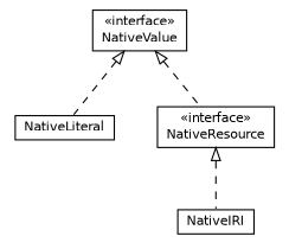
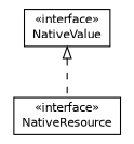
  digraph {
    nodesep=0.25
    ranksep=0.5
    node [fontcolor=black fontname=Helvetica fontsize=10.0 shape=plaintext]
    edge [arrowtail=empty dir=back fontname=Helvetica fontsize=10 headport=p labelfontname=Helvetica labelfontsize=10 style=dashed tailport=p]
-   n1 [label=<<table title="org.universAAL.context.rdf4j.sail.model.NativeLiteral" border="0" cellborder="1" cellspacing="0" cellpadding="2" port="p" href="./NativeLiteral.html"> 		<tr><td><table border="0" cellspacing="0" cellpadding="1"> <tr><td align="center" balign="center"> NativeLiteral </td></tr> 		</table></td></tr> 		</table>>]
    n2 [label=<<table title="org.universAAL.context.rdf4j.sail.model.NativeValue" border="0" cellborder="1" cellspacing="0" cellpadding="2" port="p" href="./NativeValue.html"> 		<tr><td><table border="0" cellspacing="0" cellpadding="1"> <tr><td align="center" balign="center"> &#171;interface&#187; </td></tr> <tr><td align="center" balign="center"> NativeValue </td></tr> 		</table></td></tr> 		</table>>]
    n3 [label=<<table title="org.universAAL.context.rdf4j.sail.model.NativeResource" border="0" cellborder="1" cellspacing="0" cellpadding="2" port="p" href="./NativeResource.html"> 		<tr><td><table border="0" cellspacing="0" cellpadding="1"> <tr><td align="center" balign="center"> &#171;interface&#187; </td></tr> <tr><td align="center" balign="center"> NativeResource </td></tr> 		</table></td></tr> 		</table>>]
-   n4 [label=<<table title="org.universAAL.context.rdf4j.sail.model.NativeIRI" border="0" cellborder="1" cellspacing="0" cellpadding="2" port="p" href="./NativeIRI.html"> 		<tr><td><table border="0" cellspacing="0" cellpadding="1"> <tr><td align="center" balign="center"> NativeIRI </td></tr> 		</table></td></tr> 		</table>>]
-   n2 -> n1
    n2 -> n3
-   n3 -> n4
  }
